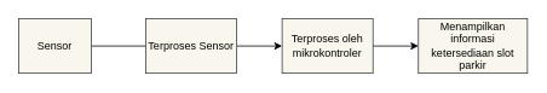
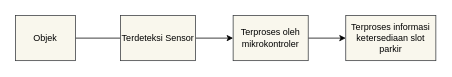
  <mxCell id="0" />
  <mxCell id="1" parent="0" />
  <mxCell id="2" style="edgeStyle=orthogonalEdgeStyle;rounded=0;orthogonalLoop=1;jettySize=auto;html=1;entryX=0;entryY=0.5;entryDx=0;entryDy=0;strokeColor=#000000;endArrow=none;" edge="1" parent="1" source="3" target="5"><mxGeometry relative="1" as="geometry"><mxPoint x="140" y="50" as="targetPoint" /></mxGeometry></mxCell>
- <mxCell id="3" value="&lt;font color=&quot;#000000&quot;&gt;Sensor&lt;/font&gt;" style="rounded=0;whiteSpace=wrap;html=1;fillColor=#f9f7ed;strokeColor=#36393d;" vertex="1" parent="1"><mxGeometry x="20" y="20" width="80" height="60" as="geometry" /></mxCell>
+ <mxCell id="3" value="&lt;font color=&quot;#000000&quot;&gt;Objek&lt;/font&gt;" style="rounded=0;whiteSpace=wrap;html=1;fillColor=#f9f7ed;strokeColor=#36393d;" vertex="1" parent="1"><mxGeometry x="20" y="20" width="80" height="60" as="geometry" /></mxCell>
  <mxCell id="4" value="" style="edgeStyle=orthogonalEdgeStyle;rounded=0;orthogonalLoop=1;jettySize=auto;html=1;strokeColor=#000000;" edge="1" parent="1" source="5" target="7"><mxGeometry relative="1" as="geometry" /></mxCell>
- <mxCell id="5" value="&lt;font color=&quot;#000000&quot;&gt;Terproses Sensor&lt;/font&gt;" style="rounded=0;whiteSpace=wrap;html=1;fillColor=#f9f7ed;strokeColor=#36393d;" vertex="1" parent="1"><mxGeometry x="160" y="20" width="100" height="60" as="geometry" /></mxCell>
+ <mxCell id="5" value="&lt;font color=&quot;#000000&quot;&gt;Terdeteksi Sensor&lt;/font&gt;" style="rounded=0;whiteSpace=wrap;html=1;fillColor=#f9f7ed;strokeColor=#36393d;" vertex="1" parent="1"><mxGeometry x="160" y="20" width="100" height="60" as="geometry" /></mxCell>
  <mxCell id="6" value="" style="edgeStyle=orthogonalEdgeStyle;rounded=0;orthogonalLoop=1;jettySize=auto;html=1;strokeColor=#000000;" edge="1" parent="1" source="7" target="8"><mxGeometry relative="1" as="geometry" /></mxCell>
  <mxCell id="7" value="&lt;font color=&quot;#000000&quot;&gt;Terproses oleh mikrokontroler&lt;/font&gt;" style="rounded=0;whiteSpace=wrap;html=1;fillColor=#f9f7ed;strokeColor=#36393d;" vertex="1" parent="1"><mxGeometry x="310" y="20" width="100" height="60" as="geometry" /></mxCell>
- <mxCell id="8" value="&lt;font color=&quot;#000000&quot;&gt;Menampilkan informasi ketersediaan slot parkir&lt;/font&gt;" style="rounded=0;whiteSpace=wrap;html=1;fillColor=#f9f7ed;strokeColor=#36393d;" vertex="1" parent="1"><mxGeometry x="460" y="20" width="120" height="60" as="geometry" /></mxCell>
+ <mxCell id="8" value="&lt;font color=&quot;#000000&quot;&gt;Terproses informasi ketersediaan slot parkir&lt;/font&gt;" style="rounded=0;whiteSpace=wrap;html=1;fillColor=#f9f7ed;strokeColor=#36393d;" vertex="1" parent="1"><mxGeometry x="460" y="20" width="120" height="60" as="geometry" /></mxCell>
